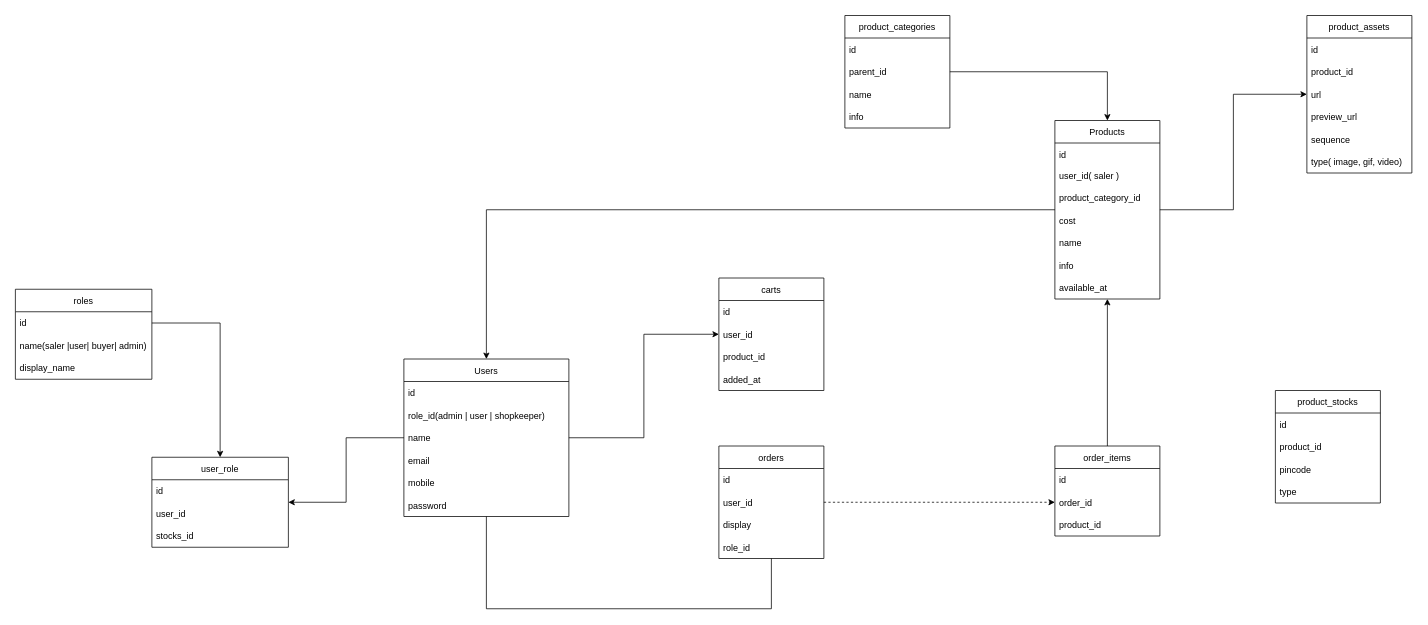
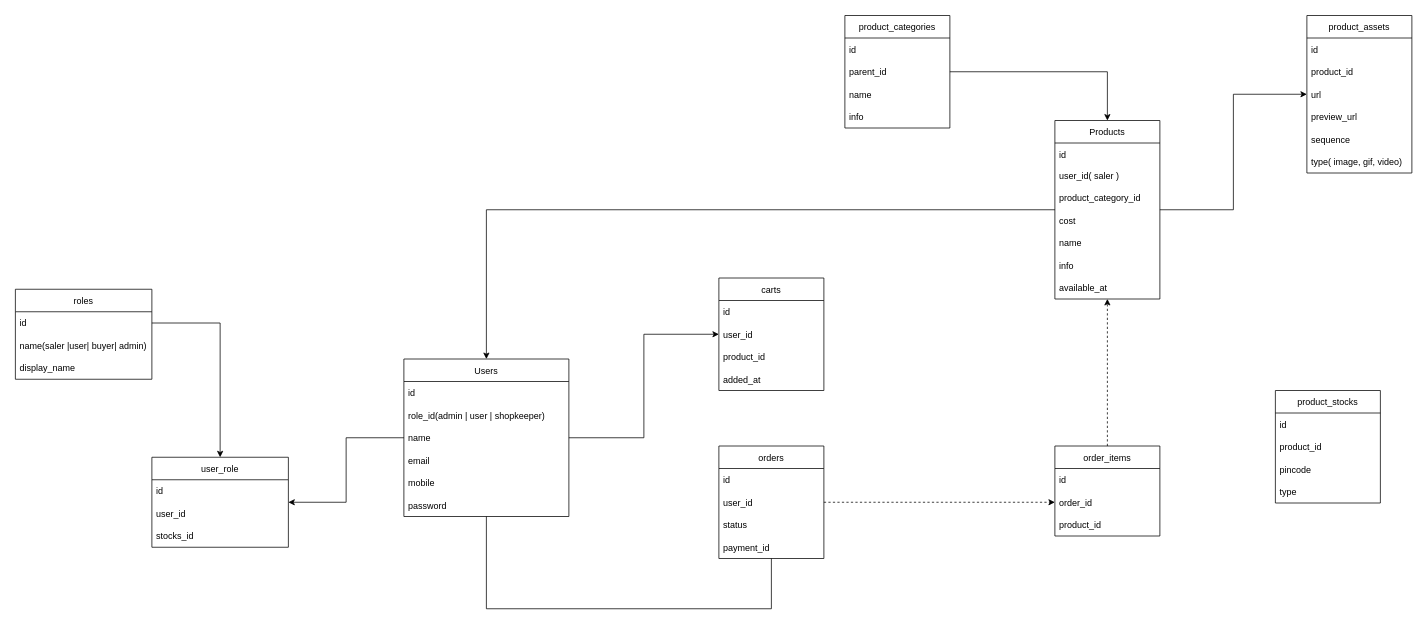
  <mxCell id="0" />
  <mxCell id="1" parent="0" />
  <mxCell id="2" style="edgeStyle=orthogonalEdgeStyle;rounded=0;orthogonalLoop=1;jettySize=auto;html=1;" parent="1" source="4" target="12" edge="1"><mxGeometry relative="1" as="geometry" /></mxCell>
  <mxCell id="3" style="edgeStyle=orthogonalEdgeStyle;rounded=0;orthogonalLoop=1;jettySize=auto;html=1;fontSize=14;" parent="1" source="4" target="49" edge="1"><mxGeometry relative="1" as="geometry"><mxPoint x="804" y="110" as="targetPoint" /></mxGeometry></mxCell>
  <mxCell id="4" value="Products" style="swimlane;fontStyle=0;childLayout=stackLayout;horizontal=1;startSize=30;horizontalStack=0;resizeParent=1;resizeParentMax=0;resizeLast=0;collapsible=1;marginBottom=0;" parent="1" vertex="1"><mxGeometry x="1406" y="160" width="140" height="238" as="geometry" /></mxCell>
  <mxCell id="5" value="id" style="text;strokeColor=none;fillColor=none;align=left;verticalAlign=middle;spacingLeft=4;spacingRight=4;overflow=hidden;points=[[0,0.5],[1,0.5]];portConstraint=eastwest;rotatable=0;" parent="4" vertex="1"><mxGeometry y="30" width="140" height="30" as="geometry" /></mxCell>
  <mxCell id="6" value="user_id( saler )" style="text;strokeColor=none;fillColor=none;align=left;verticalAlign=middle;spacingLeft=4;spacingRight=4;overflow=hidden;points=[[0,0.5],[1,0.5]];portConstraint=eastwest;rotatable=0;" parent="4" vertex="1"><mxGeometry y="60" width="140" height="28" as="geometry" /></mxCell>
  <mxCell id="7" value="product_category_id" style="text;strokeColor=none;fillColor=none;align=left;verticalAlign=middle;spacingLeft=4;spacingRight=4;overflow=hidden;points=[[0,0.5],[1,0.5]];portConstraint=eastwest;rotatable=0;" parent="4" vertex="1"><mxGeometry y="88" width="140" height="30" as="geometry" /></mxCell>
  <mxCell id="8" value="cost" style="text;strokeColor=none;fillColor=none;align=left;verticalAlign=middle;spacingLeft=4;spacingRight=4;overflow=hidden;points=[[0,0.5],[1,0.5]];portConstraint=eastwest;rotatable=0;" parent="4" vertex="1"><mxGeometry y="118" width="140" height="30" as="geometry" /></mxCell>
  <mxCell id="9" value="name" style="text;strokeColor=none;fillColor=none;align=left;verticalAlign=middle;spacingLeft=4;spacingRight=4;overflow=hidden;points=[[0,0.5],[1,0.5]];portConstraint=eastwest;rotatable=0;" parent="4" vertex="1"><mxGeometry y="148" width="140" height="30" as="geometry" /></mxCell>
  <mxCell id="10" value="info" style="text;strokeColor=none;fillColor=none;align=left;verticalAlign=middle;spacingLeft=4;spacingRight=4;overflow=hidden;points=[[0,0.5],[1,0.5]];portConstraint=eastwest;rotatable=0;" parent="4" vertex="1"><mxGeometry y="178" width="140" height="30" as="geometry" /></mxCell>
  <mxCell id="11" value="available_at" style="text;strokeColor=none;fillColor=none;align=left;verticalAlign=middle;spacingLeft=4;spacingRight=4;overflow=hidden;points=[[0,0.5],[1,0.5]];portConstraint=eastwest;rotatable=0;" parent="4" vertex="1"><mxGeometry y="208" width="140" height="30" as="geometry" /></mxCell>
  <mxCell id="12" value="product_assets" style="swimlane;fontStyle=0;childLayout=stackLayout;horizontal=1;startSize=30;horizontalStack=0;resizeParent=1;resizeParentMax=0;resizeLast=0;collapsible=1;marginBottom=0;" parent="1" vertex="1"><mxGeometry x="1742" y="20" width="140" height="210" as="geometry" /></mxCell>
  <mxCell id="13" value="id" style="text;strokeColor=none;fillColor=none;align=left;verticalAlign=middle;spacingLeft=4;spacingRight=4;overflow=hidden;points=[[0,0.5],[1,0.5]];portConstraint=eastwest;rotatable=0;" parent="12" vertex="1"><mxGeometry y="30" width="140" height="30" as="geometry" /></mxCell>
  <mxCell id="14" value="product_id" style="text;strokeColor=none;fillColor=none;align=left;verticalAlign=middle;spacingLeft=4;spacingRight=4;overflow=hidden;points=[[0,0.5],[1,0.5]];portConstraint=eastwest;rotatable=0;" parent="12" vertex="1"><mxGeometry y="60" width="140" height="30" as="geometry" /></mxCell>
  <mxCell id="15" value="url" style="text;strokeColor=none;fillColor=none;align=left;verticalAlign=middle;spacingLeft=4;spacingRight=4;overflow=hidden;points=[[0,0.5],[1,0.5]];portConstraint=eastwest;rotatable=0;" parent="12" vertex="1"><mxGeometry y="90" width="140" height="30" as="geometry" /></mxCell>
  <mxCell id="16" value="preview_url" style="text;strokeColor=none;fillColor=none;align=left;verticalAlign=middle;spacingLeft=4;spacingRight=4;overflow=hidden;points=[[0,0.5],[1,0.5]];portConstraint=eastwest;rotatable=0;" parent="12" vertex="1"><mxGeometry y="120" width="140" height="30" as="geometry" /></mxCell>
  <mxCell id="17" value="sequence" style="text;strokeColor=none;fillColor=none;align=left;verticalAlign=middle;spacingLeft=4;spacingRight=4;overflow=hidden;points=[[0,0.5],[1,0.5]];portConstraint=eastwest;rotatable=0;" parent="12" vertex="1"><mxGeometry y="150" width="140" height="30" as="geometry" /></mxCell>
  <mxCell id="18" value="type( image, gif, video)" style="text;strokeColor=none;fillColor=none;align=left;verticalAlign=middle;spacingLeft=4;spacingRight=4;overflow=hidden;points=[[0,0.5],[1,0.5]];portConstraint=eastwest;rotatable=0;" parent="12" vertex="1"><mxGeometry y="180" width="140" height="30" as="geometry" /></mxCell>
  <mxCell id="19" style="edgeStyle=orthogonalEdgeStyle;rounded=0;orthogonalLoop=1;jettySize=auto;html=1;entryX=0.5;entryY=0;entryDx=0;entryDy=0;fontSize=14;" parent="1" source="20" target="4" edge="1"><mxGeometry relative="1" as="geometry" /></mxCell>
  <mxCell id="20" value="product_categories" style="swimlane;fontStyle=0;childLayout=stackLayout;horizontal=1;startSize=30;horizontalStack=0;resizeParent=1;resizeParentMax=0;resizeLast=0;collapsible=1;marginBottom=0;" parent="1" vertex="1"><mxGeometry x="1126" y="20" width="140" height="150" as="geometry" /></mxCell>
  <mxCell id="21" value="id" style="text;strokeColor=none;fillColor=none;align=left;verticalAlign=middle;spacingLeft=4;spacingRight=4;overflow=hidden;points=[[0,0.5],[1,0.5]];portConstraint=eastwest;rotatable=0;" parent="20" vertex="1"><mxGeometry y="30" width="140" height="30" as="geometry" /></mxCell>
  <mxCell id="22" value="parent_id" style="text;strokeColor=none;fillColor=none;align=left;verticalAlign=middle;spacingLeft=4;spacingRight=4;overflow=hidden;points=[[0,0.5],[1,0.5]];portConstraint=eastwest;rotatable=0;" parent="20" vertex="1"><mxGeometry y="60" width="140" height="30" as="geometry" /></mxCell>
  <mxCell id="23" value="name" style="text;strokeColor=none;fillColor=none;align=left;verticalAlign=middle;spacingLeft=4;spacingRight=4;overflow=hidden;points=[[0,0.5],[1,0.5]];portConstraint=eastwest;rotatable=0;" parent="20" vertex="1"><mxGeometry y="90" width="140" height="30" as="geometry" /></mxCell>
  <mxCell id="24" value="info" style="text;strokeColor=none;fillColor=none;align=left;verticalAlign=middle;spacingLeft=4;spacingRight=4;overflow=hidden;points=[[0,0.5],[1,0.5]];portConstraint=eastwest;rotatable=0;" parent="20" vertex="1"><mxGeometry y="120" width="140" height="30" as="geometry" /></mxCell>
  <mxCell id="25" value="product_stocks" style="swimlane;fontStyle=0;childLayout=stackLayout;horizontal=1;startSize=30;horizontalStack=0;resizeParent=1;resizeParentMax=0;resizeLast=0;collapsible=1;marginBottom=0;" parent="1" vertex="1"><mxGeometry x="1700" y="520" width="140" height="150" as="geometry" /></mxCell>
  <mxCell id="26" value="id" style="text;strokeColor=none;fillColor=none;align=left;verticalAlign=middle;spacingLeft=4;spacingRight=4;overflow=hidden;points=[[0,0.5],[1,0.5]];portConstraint=eastwest;rotatable=0;" parent="25" vertex="1"><mxGeometry y="30" width="140" height="30" as="geometry" /></mxCell>
  <mxCell id="27" value="product_id" style="text;strokeColor=none;fillColor=none;align=left;verticalAlign=middle;spacingLeft=4;spacingRight=4;overflow=hidden;points=[[0,0.5],[1,0.5]];portConstraint=eastwest;rotatable=0;" parent="25" vertex="1"><mxGeometry y="60" width="140" height="30" as="geometry" /></mxCell>
  <mxCell id="28" value="pincode" style="text;strokeColor=none;fillColor=none;align=left;verticalAlign=middle;spacingLeft=4;spacingRight=4;overflow=hidden;points=[[0,0.5],[1,0.5]];portConstraint=eastwest;rotatable=0;" parent="25" vertex="1"><mxGeometry y="90" width="140" height="30" as="geometry" /></mxCell>
  <mxCell id="29" value="type" style="text;strokeColor=none;fillColor=none;align=left;verticalAlign=middle;spacingLeft=4;spacingRight=4;overflow=hidden;points=[[0,0.5],[1,0.5]];portConstraint=eastwest;rotatable=0;" parent="25" vertex="1"><mxGeometry y="120" width="140" height="30" as="geometry" /></mxCell>
  <mxCell id="30" value="carts" style="swimlane;fontStyle=0;childLayout=stackLayout;horizontal=1;startSize=30;horizontalStack=0;resizeParent=1;resizeParentMax=0;resizeLast=0;collapsible=1;marginBottom=0;" parent="1" vertex="1"><mxGeometry x="958" y="370" width="140" height="150" as="geometry" /></mxCell>
  <mxCell id="31" value="id" style="text;strokeColor=none;fillColor=none;align=left;verticalAlign=middle;spacingLeft=4;spacingRight=4;overflow=hidden;points=[[0,0.5],[1,0.5]];portConstraint=eastwest;rotatable=0;" parent="30" vertex="1"><mxGeometry y="30" width="140" height="30" as="geometry" /></mxCell>
  <mxCell id="32" value="user_id" style="text;strokeColor=none;fillColor=none;align=left;verticalAlign=middle;spacingLeft=4;spacingRight=4;overflow=hidden;points=[[0,0.5],[1,0.5]];portConstraint=eastwest;rotatable=0;" parent="30" vertex="1"><mxGeometry y="60" width="140" height="30" as="geometry" /></mxCell>
  <mxCell id="33" value="product_id" style="text;strokeColor=none;fillColor=none;align=left;verticalAlign=middle;spacingLeft=4;spacingRight=4;overflow=hidden;points=[[0,0.5],[1,0.5]];portConstraint=eastwest;rotatable=0;" parent="30" vertex="1"><mxGeometry y="90" width="140" height="30" as="geometry" /></mxCell>
  <mxCell id="34" value="added_at" style="text;strokeColor=none;fillColor=none;align=left;verticalAlign=middle;spacingLeft=4;spacingRight=4;overflow=hidden;points=[[0,0.5],[1,0.5]];portConstraint=eastwest;rotatable=0;" parent="30" vertex="1"><mxGeometry y="120" width="140" height="30" as="geometry" /></mxCell>
  <mxCell id="35" style="edgeStyle=orthogonalEdgeStyle;rounded=0;orthogonalLoop=1;jettySize=auto;html=1;fontSize=14;dashed=1;" parent="1" source="36" target="42" edge="1"><mxGeometry relative="1" as="geometry"><Array as="points"><mxPoint x="1476" y="682" /><mxPoint x="1476" y="682" /></Array></mxGeometry></mxCell>
  <mxCell id="36" value="orders" style="swimlane;fontStyle=0;childLayout=stackLayout;horizontal=1;startSize=30;horizontalStack=0;resizeParent=1;resizeParentMax=0;resizeLast=0;collapsible=1;marginBottom=0;" parent="1" vertex="1"><mxGeometry x="958" y="594" width="140" height="150" as="geometry" /></mxCell>
  <mxCell id="37" value="id" style="text;strokeColor=none;fillColor=none;align=left;verticalAlign=middle;spacingLeft=4;spacingRight=4;overflow=hidden;points=[[0,0.5],[1,0.5]];portConstraint=eastwest;rotatable=0;" parent="36" vertex="1"><mxGeometry y="30" width="140" height="30" as="geometry" /></mxCell>
  <mxCell id="38" value="user_id" style="text;strokeColor=none;fillColor=none;align=left;verticalAlign=middle;spacingLeft=4;spacingRight=4;overflow=hidden;points=[[0,0.5],[1,0.5]];portConstraint=eastwest;rotatable=0;" parent="36" vertex="1"><mxGeometry y="60" width="140" height="30" as="geometry" /></mxCell>
- <mxCell id="39" value="display" style="text;strokeColor=none;fillColor=none;align=left;verticalAlign=middle;spacingLeft=4;spacingRight=4;overflow=hidden;points=[[0,0.5],[1,0.5]];portConstraint=eastwest;rotatable=0;" parent="36" vertex="1"><mxGeometry y="90" width="140" height="30" as="geometry" /></mxCell>
- <mxCell id="40" value="role_id" style="text;strokeColor=none;fillColor=none;align=left;verticalAlign=middle;spacingLeft=4;spacingRight=4;overflow=hidden;points=[[0,0.5],[1,0.5]];portConstraint=eastwest;rotatable=0;" parent="36" vertex="1"><mxGeometry y="120" width="140" height="30" as="geometry" /></mxCell>
- <mxCell id="41" style="edgeStyle=orthogonalEdgeStyle;rounded=0;orthogonalLoop=1;jettySize=auto;html=1;fontSize=14;" parent="1" source="42" target="4" edge="1"><mxGeometry relative="1" as="geometry" /></mxCell>
+ <mxCell id="39" value="status" style="text;strokeColor=none;fillColor=none;align=left;verticalAlign=middle;spacingLeft=4;spacingRight=4;overflow=hidden;points=[[0,0.5],[1,0.5]];portConstraint=eastwest;rotatable=0;" parent="36" vertex="1"><mxGeometry y="90" width="140" height="30" as="geometry" /></mxCell>
+ <mxCell id="40" value="payment_id" style="text;strokeColor=none;fillColor=none;align=left;verticalAlign=middle;spacingLeft=4;spacingRight=4;overflow=hidden;points=[[0,0.5],[1,0.5]];portConstraint=eastwest;rotatable=0;" parent="36" vertex="1"><mxGeometry y="120" width="140" height="30" as="geometry" /></mxCell>
+ <mxCell id="41" style="edgeStyle=orthogonalEdgeStyle;rounded=0;orthogonalLoop=1;jettySize=auto;html=1;fontSize=14;dashed=1;" parent="1" source="42" target="4" edge="1"><mxGeometry relative="1" as="geometry" /></mxCell>
  <mxCell id="42" value="order_items" style="swimlane;fontStyle=0;childLayout=stackLayout;horizontal=1;startSize=30;horizontalStack=0;resizeParent=1;resizeParentMax=0;resizeLast=0;collapsible=1;marginBottom=0;" parent="1" vertex="1"><mxGeometry x="1406" y="594" width="140" height="120" as="geometry" /></mxCell>
  <mxCell id="43" value="id" style="text;strokeColor=none;fillColor=none;align=left;verticalAlign=middle;spacingLeft=4;spacingRight=4;overflow=hidden;points=[[0,0.5],[1,0.5]];portConstraint=eastwest;rotatable=0;" parent="42" vertex="1"><mxGeometry y="30" width="140" height="30" as="geometry" /></mxCell>
  <mxCell id="44" value="order_id" style="text;strokeColor=none;fillColor=none;align=left;verticalAlign=middle;spacingLeft=4;spacingRight=4;overflow=hidden;points=[[0,0.5],[1,0.5]];portConstraint=eastwest;rotatable=0;" parent="42" vertex="1"><mxGeometry y="60" width="140" height="30" as="geometry" /></mxCell>
  <mxCell id="45" value="product_id" style="text;strokeColor=none;fillColor=none;align=left;verticalAlign=middle;spacingLeft=4;spacingRight=4;overflow=hidden;points=[[0,0.5],[1,0.5]];portConstraint=eastwest;rotatable=0;" parent="42" vertex="1"><mxGeometry y="90" width="140" height="30" as="geometry" /></mxCell>
  <mxCell id="46" style="edgeStyle=orthogonalEdgeStyle;rounded=0;orthogonalLoop=1;jettySize=auto;html=1;fontSize=14;" parent="1" source="49" target="30" edge="1"><mxGeometry relative="1" as="geometry" /></mxCell>
  <mxCell id="47" style="edgeStyle=orthogonalEdgeStyle;rounded=0;orthogonalLoop=1;jettySize=auto;html=1;fontSize=14;endArrow=none;" parent="1" source="49" target="36" edge="1"><mxGeometry relative="1" as="geometry"><Array as="points"><mxPoint x="648" y="811" /><mxPoint x="1028" y="811" /></Array></mxGeometry></mxCell>
  <mxCell id="48" style="edgeStyle=orthogonalEdgeStyle;rounded=0;orthogonalLoop=1;jettySize=auto;html=1;" edge="1" parent="1" source="49" target="60"><mxGeometry relative="1" as="geometry" /></mxCell>
  <mxCell id="49" value="Users" style="swimlane;fontStyle=0;childLayout=stackLayout;horizontal=1;startSize=30;horizontalStack=0;resizeParent=1;resizeParentMax=0;resizeLast=0;collapsible=1;marginBottom=0;" parent="1" vertex="1"><mxGeometry x="538" y="478" width="220" height="210" as="geometry" /></mxCell>
  <mxCell id="50" value="id" style="text;strokeColor=none;fillColor=none;align=left;verticalAlign=middle;spacingLeft=4;spacingRight=4;overflow=hidden;points=[[0,0.5],[1,0.5]];portConstraint=eastwest;rotatable=0;" parent="49" vertex="1"><mxGeometry y="30" width="220" height="30" as="geometry" /></mxCell>
  <mxCell id="51" value="role_id(admin | user | shopkeeper)" style="text;strokeColor=none;fillColor=none;align=left;verticalAlign=middle;spacingLeft=4;spacingRight=4;overflow=hidden;points=[[0,0.5],[1,0.5]];portConstraint=eastwest;rotatable=0;" parent="49" vertex="1"><mxGeometry y="60" width="220" height="30" as="geometry" /></mxCell>
  <mxCell id="52" value="name" style="text;strokeColor=none;fillColor=none;align=left;verticalAlign=middle;spacingLeft=4;spacingRight=4;overflow=hidden;points=[[0,0.5],[1,0.5]];portConstraint=eastwest;rotatable=0;" parent="49" vertex="1"><mxGeometry y="90" width="220" height="30" as="geometry" /></mxCell>
  <mxCell id="53" value="email" style="text;strokeColor=none;fillColor=none;align=left;verticalAlign=middle;spacingLeft=4;spacingRight=4;overflow=hidden;points=[[0,0.5],[1,0.5]];portConstraint=eastwest;rotatable=0;" parent="49" vertex="1"><mxGeometry y="120" width="220" height="30" as="geometry" /></mxCell>
  <mxCell id="54" value="mobile" style="text;strokeColor=none;fillColor=none;align=left;verticalAlign=middle;spacingLeft=4;spacingRight=4;overflow=hidden;points=[[0,0.5],[1,0.5]];portConstraint=eastwest;rotatable=0;" parent="49" vertex="1"><mxGeometry y="150" width="220" height="30" as="geometry" /></mxCell>
  <mxCell id="55" value="password" style="text;strokeColor=none;fillColor=none;align=left;verticalAlign=middle;spacingLeft=4;spacingRight=4;overflow=hidden;points=[[0,0.5],[1,0.5]];portConstraint=eastwest;rotatable=0;" parent="49" vertex="1"><mxGeometry y="180" width="220" height="30" as="geometry" /></mxCell>
  <mxCell id="56" value="roles" style="swimlane;fontStyle=0;childLayout=stackLayout;horizontal=1;startSize=30;horizontalStack=0;resizeParent=1;resizeParentMax=0;resizeLast=0;collapsible=1;marginBottom=0;" parent="1" vertex="1"><mxGeometry x="20" y="385" width="182" height="120" as="geometry" /></mxCell>
  <mxCell id="57" value="id" style="text;strokeColor=none;fillColor=none;align=left;verticalAlign=middle;spacingLeft=4;spacingRight=4;overflow=hidden;points=[[0,0.5],[1,0.5]];portConstraint=eastwest;rotatable=0;" parent="56" vertex="1"><mxGeometry y="30" width="182" height="30" as="geometry" /></mxCell>
  <mxCell id="58" value="name(saler |user| buyer| admin)" style="text;strokeColor=none;fillColor=none;align=left;verticalAlign=middle;spacingLeft=4;spacingRight=4;overflow=hidden;points=[[0,0.5],[1,0.5]];portConstraint=eastwest;rotatable=0;" parent="56" vertex="1"><mxGeometry y="60" width="182" height="30" as="geometry" /></mxCell>
  <mxCell id="59" value="display_name" style="text;strokeColor=none;fillColor=none;align=left;verticalAlign=middle;spacingLeft=4;spacingRight=4;overflow=hidden;points=[[0,0.5],[1,0.5]];portConstraint=eastwest;rotatable=0;" parent="56" vertex="1"><mxGeometry y="90" width="182" height="30" as="geometry" /></mxCell>
  <mxCell id="60" value="user_role" style="swimlane;fontStyle=0;childLayout=stackLayout;horizontal=1;startSize=30;horizontalStack=0;resizeParent=1;resizeParentMax=0;resizeLast=0;collapsible=1;marginBottom=0;" vertex="1" parent="1"><mxGeometry x="202" y="609" width="182" height="120" as="geometry" /></mxCell>
  <mxCell id="61" value="id" style="text;strokeColor=none;fillColor=none;align=left;verticalAlign=middle;spacingLeft=4;spacingRight=4;overflow=hidden;points=[[0,0.5],[1,0.5]];portConstraint=eastwest;rotatable=0;" vertex="1" parent="60"><mxGeometry y="30" width="182" height="30" as="geometry" /></mxCell>
  <mxCell id="62" value="user_id" style="text;strokeColor=none;fillColor=none;align=left;verticalAlign=middle;spacingLeft=4;spacingRight=4;overflow=hidden;points=[[0,0.5],[1,0.5]];portConstraint=eastwest;rotatable=0;" vertex="1" parent="60"><mxGeometry y="60" width="182" height="30" as="geometry" /></mxCell>
  <mxCell id="63" value="stocks_id" style="text;strokeColor=none;fillColor=none;align=left;verticalAlign=middle;spacingLeft=4;spacingRight=4;overflow=hidden;points=[[0,0.5],[1,0.5]];portConstraint=eastwest;rotatable=0;" vertex="1" parent="60"><mxGeometry y="90" width="182" height="30" as="geometry" /></mxCell>
  <mxCell id="64" style="edgeStyle=orthogonalEdgeStyle;rounded=0;orthogonalLoop=1;jettySize=auto;html=1;" edge="1" parent="1" source="57" target="60"><mxGeometry relative="1" as="geometry" /></mxCell>
